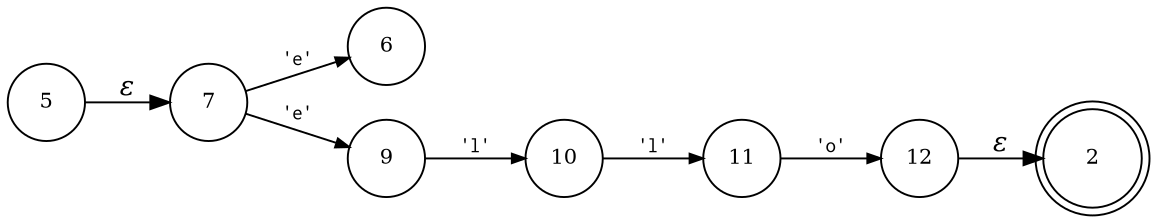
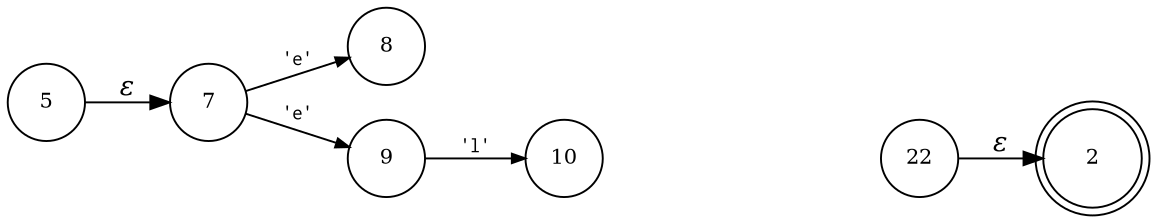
  digraph {
    rankdir=LR
    node [fixedsize=true fontsize=11 shape=circle peripheries=1]
    edge [fontname=Courier arrowhead=normal arrowsize=.7 fontsize=11]
    n1 [label=2 shape=doublecircle width=.6 peripheries=""]
    n2 [label=5 width=.55]
    n3 [label=7 width=.55]
-   n4 [label=6 width=.55]
+   n4 [label=8 width=.55]
    n5 [label=9 width=.55]
    n6 [label=10 width=.55]
-   n7 [label=11 width=.55]
-   n8 [label=12 width=.55]
+   n8 [label=22 width=.55]
    n2 -> n3 [fontname="Times-Italic" label="&epsilon;" arrowhead="" arrowsize="" fontsize=""]
    n3 -> n4 [label="'e'"]
    n3 -> n5 [label="'e'"]
    n5 -> n6 [label="'l'"]
-   n6 -> n7 [label="'l'"]
-   n7 -> n8 [label="'o'"]
    n8 -> n1 [fontname="Times-Italic" label="&epsilon;" arrowhead="" arrowsize="" fontsize=""]
  }
